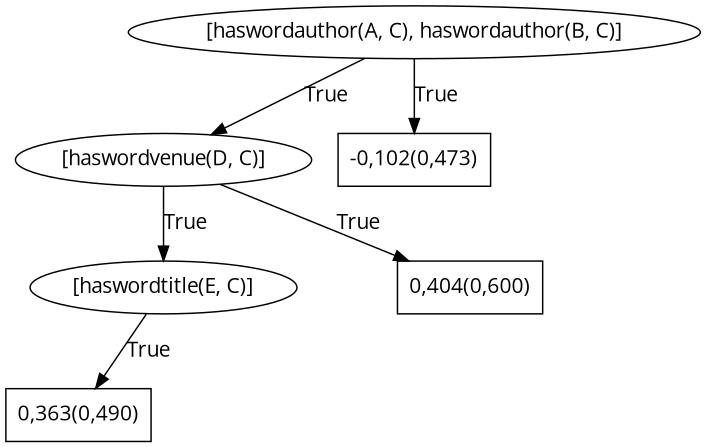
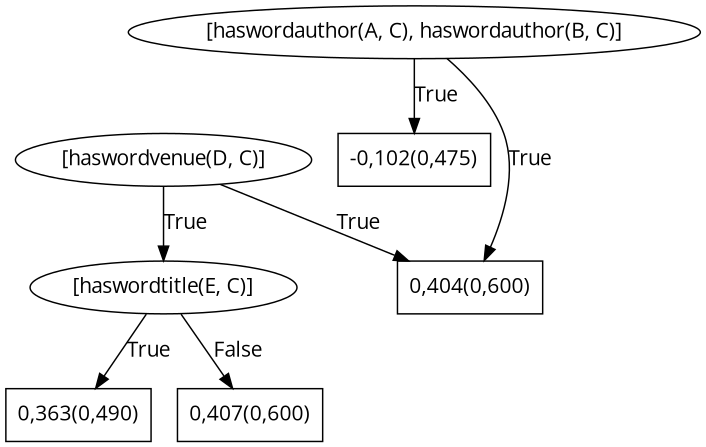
  digraph {
    fontname="Open Sans"
    node [fontname="Open Sans" shape=box]
    edge [fontname="Open Sans"]
    n1 [label="[haswordauthor(A, C), haswordauthor(B, C)]" shape=""]
    n2 [label="[haswordvenue(D, C)]" shape=""]
-   n3 [label="-0,102(0,473)"]
+   n3 [label="-0,102(0,475)"]
    n4 [label="0,404(0,600)"]
    n5 [label="[haswordtitle(E, C)]" shape=""]
    n6 [label="0,363(0,490)"]
-   n1 -> n2 [label=True]
+   n7 [label="0,407(0,600)"]
+   n1 -> n4 [label=True]
    n1 -> n3 [label=True]
    n2 -> n4 [label=True]
    n2 -> n5 [label=True]
    n5 -> n6 [label=True]
+   n5 -> n7 [label=False]
  }
